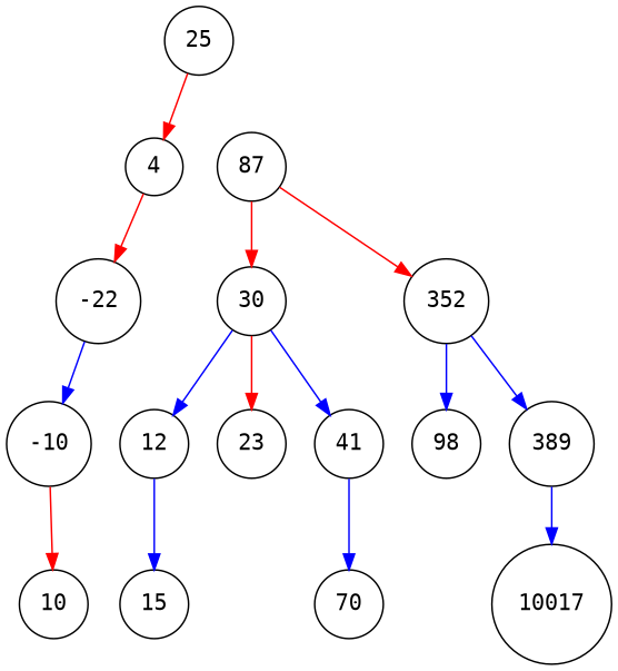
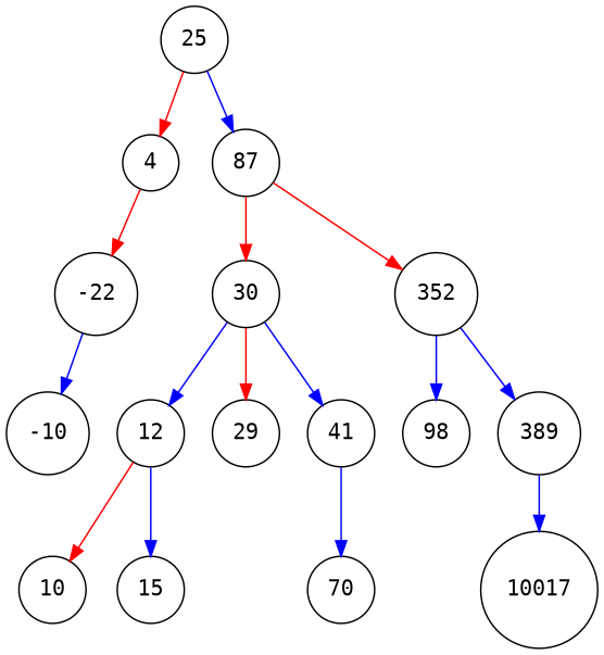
  digraph {
    fontname="DejaVu Sans Mono"
    node [fontname="DejaVu Sans Mono" shape=circle]
    edge [color=blue fontname="DejaVu Sans Mono"]
    25
    4
    87
    -22
    30
    352
    -10
    12
    10
    15
-   29 [label=23]
+   29
    41
    98
    389
    70
    10017
    25 -> 4 [color=red]
+   25 -> 87
    4 -> -22 [color=red]
    87 -> 30 [color=red]
    87 -> 352 [color=red]
    -22 -> -10
    30 -> 12
    30 -> 29 [color=red]
    30 -> 41
    352 -> 98
    352 -> 389
-   -10 -> 10 [color=red]
+   12 -> 10 [color=red]
    12 -> 15
    41 -> 70
    389 -> 10017
  }
